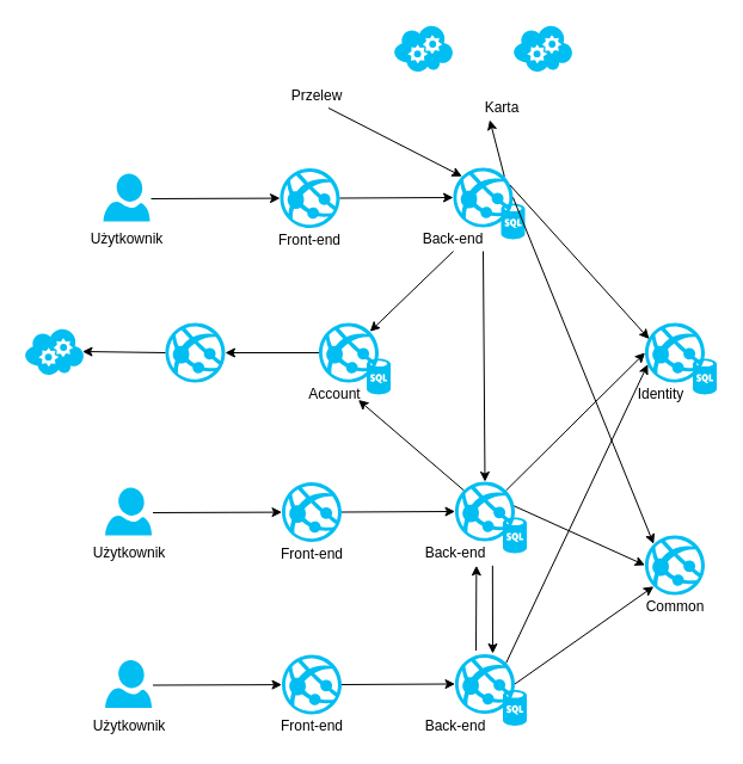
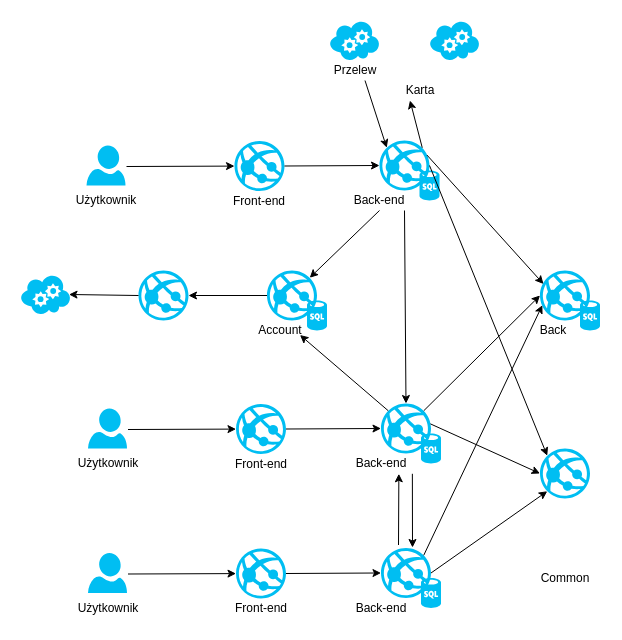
  <mxCell id="0" />
  <mxCell id="1" parent="0" />
  <mxCell id="2" value="" style="verticalLabelPosition=bottom;html=1;verticalAlign=top;align=center;strokeColor=none;fillColor=#00BEF2;shape=mxgraph.azure.azure_website;" parent="1" vertex="1"><mxGeometry x="379" y="140" width="50" height="50" as="geometry" /></mxCell>
  <mxCell id="3" value="" style="verticalLabelPosition=bottom;html=1;verticalAlign=top;align=center;strokeColor=none;fillColor=#00BEF2;shape=mxgraph.azure.azure_website;" parent="1" vertex="1"><mxGeometry x="539.5" y="270" width="50" height="50" as="geometry" /></mxCell>
  <mxCell id="4" value="" style="verticalLabelPosition=bottom;html=1;verticalAlign=top;align=center;strokeColor=none;fillColor=#00BEF2;shape=mxgraph.azure.sql_database;gradientColor=none;shadow=0;backgroundOutline=0;connectable=1;fillOpacity=100;strokeOpacity=100;overflow=visible;labelBackgroundColor=none;gradientDirection=north;dashed=1;dashPattern=1 4;perimeterSpacing=8;" parent="1" vertex="1"><mxGeometry x="419" y="170" width="20" height="30" as="geometry" /></mxCell>
  <mxCell id="5" value="" style="endArrow=classic;html=1;" parent="1" target="8" edge="1"><mxGeometry width="50" height="50" relative="1" as="geometry"><mxPoint x="126" y="166" as="sourcePoint" /><mxPoint x="226" y="165" as="targetPoint" /></mxGeometry></mxCell>
  <mxCell id="6" value="" style="endArrow=classic;html=1;exitX=0.949;exitY=0.291;exitDx=0;exitDy=0;exitPerimeter=0;entryX=0.07;entryY=0.27;entryDx=0;entryDy=0;entryPerimeter=0;" parent="1" source="2" target="3" edge="1"><mxGeometry width="50" height="50" relative="1" as="geometry"><mxPoint x="446" y="165" as="sourcePoint" /><mxPoint x="541" y="212" as="targetPoint" /></mxGeometry></mxCell>
  <mxCell id="7" value="&lt;div&gt;Użytkownik&lt;/div&gt;" style="text;html=1;strokeColor=none;fillColor=none;align=center;verticalAlign=middle;whiteSpace=wrap;rounded=0;" parent="1" vertex="1"><mxGeometry x="86" y="190" width="40" height="20" as="geometry" /></mxCell>
  <mxCell id="8" value="" style="verticalLabelPosition=bottom;html=1;verticalAlign=top;align=center;strokeColor=none;fillColor=#00BEF2;shape=mxgraph.azure.azure_website;" parent="1" vertex="1"><mxGeometry x="234" y="140.5" width="50" height="50" as="geometry" /></mxCell>
  <mxCell id="9" value="" style="endArrow=classic;html=1;exitX=1;exitY=0.5;exitDx=0;exitDy=0;exitPerimeter=0;entryX=0;entryY=0.5;entryDx=0;entryDy=0;entryPerimeter=0;" parent="1" source="8" target="2" edge="1"><mxGeometry width="50" height="50" relative="1" as="geometry"><mxPoint x="146" y="176" as="sourcePoint" /><mxPoint x="256" y="175.593" as="targetPoint" /></mxGeometry></mxCell>
  <mxCell id="10" value="Front-end" style="text;html=1;strokeColor=none;fillColor=none;align=center;verticalAlign=middle;whiteSpace=wrap;rounded=0;" parent="1" vertex="1"><mxGeometry x="229" y="190.5" width="60" height="20" as="geometry" /></mxCell>
  <mxCell id="11" value="Back-end" style="text;html=1;strokeColor=none;fillColor=none;align=center;verticalAlign=middle;whiteSpace=wrap;rounded=0;" parent="1" vertex="1"><mxGeometry x="329" y="190" width="100" height="20" as="geometry" /></mxCell>
- <mxCell id="12" value="Identity" style="text;html=1;strokeColor=none;fillColor=none;align=center;verticalAlign=middle;whiteSpace=wrap;rounded=0;" parent="1" vertex="1"><mxGeometry x="532.5" y="319.5" width="40" height="20" as="geometry" /></mxCell>
+ <mxCell id="12" value="Back" style="text;html=1;strokeColor=none;fillColor=none;align=center;verticalAlign=middle;whiteSpace=wrap;rounded=0;" parent="1" vertex="1"><mxGeometry x="532.5" y="319.5" width="40" height="20" as="geometry" /></mxCell>
  <mxCell id="13" value="" style="verticalLabelPosition=bottom;html=1;verticalAlign=top;align=center;strokeColor=none;fillColor=#00BEF2;shape=mxgraph.azure.user;" parent="1" vertex="1"><mxGeometry x="86" y="145" width="39" height="40" as="geometry" /></mxCell>
  <mxCell id="14" value="" style="verticalLabelPosition=bottom;html=1;verticalAlign=top;align=center;strokeColor=none;fillColor=#00BEF2;shape=mxgraph.azure.cloud_service;" parent="1" vertex="1"><mxGeometry x="429" y="20" width="50" height="40" as="geometry" /></mxCell>
  <mxCell id="15" value="" style="verticalLabelPosition=bottom;html=1;verticalAlign=top;align=center;strokeColor=none;fillColor=#00BEF2;shape=mxgraph.azure.cloud_service;" parent="1" vertex="1"><mxGeometry x="329" y="20" width="50" height="40" as="geometry" /></mxCell>
- <mxCell id="16" value="&lt;div&gt;Przelew&lt;/div&gt;" style="text;html=1;strokeColor=none;fillColor=none;align=center;verticalAlign=middle;whiteSpace=wrap;rounded=0;" parent="1" vertex="1"><mxGeometry x="244.5" y="70" width="40" height="20" as="geometry" /></mxCell>
+ <mxCell id="16" value="&lt;div&gt;Przelew&lt;/div&gt;" style="text;html=1;strokeColor=none;fillColor=none;align=center;verticalAlign=middle;whiteSpace=wrap;rounded=0;" parent="1" vertex="1"><mxGeometry x="334.5" y="60" width="40" height="20" as="geometry" /></mxCell>
  <mxCell id="17" value="&lt;div&gt;Karta&lt;/div&gt;" style="text;html=1;strokeColor=none;fillColor=none;align=center;verticalAlign=middle;whiteSpace=wrap;rounded=0;" parent="1" vertex="1"><mxGeometry x="399.5" y="80" width="40" height="20" as="geometry" /></mxCell>
  <mxCell id="18" value="" style="endArrow=classic;html=1;entryX=0.25;entryY=1;entryDx=0;entryDy=0;exitX=0.855;exitY=0.145;exitDx=0;exitDy=0;exitPerimeter=0;" parent="1" source="2" target="17" edge="1"><mxGeometry width="50" height="50" relative="1" as="geometry"><mxPoint x="416" y="135" as="sourcePoint" /><mxPoint x="459.5" y="85" as="targetPoint" /></mxGeometry></mxCell>
  <mxCell id="19" value="" style="endArrow=classic;html=1;entryX=0.145;entryY=0.145;entryDx=0;entryDy=0;exitX=0.75;exitY=1;exitDx=0;exitDy=0;entryPerimeter=0;" parent="1" source="16" target="2" edge="1"><mxGeometry width="50" height="50" relative="1" as="geometry"><mxPoint x="396" y="80" as="sourcePoint" /><mxPoint x="386" y="140" as="targetPoint" /></mxGeometry></mxCell>
  <mxCell id="20" value="" style="verticalLabelPosition=bottom;html=1;verticalAlign=top;align=center;strokeColor=none;fillColor=#00BEF2;shape=mxgraph.azure.sql_database;shadow=0;dashed=1;dashPattern=1 4;labelBackgroundColor=none;" parent="1" vertex="1"><mxGeometry x="579.5" y="300" width="20" height="30" as="geometry" /></mxCell>
  <mxCell id="21" value="" style="verticalLabelPosition=bottom;html=1;verticalAlign=top;align=center;strokeColor=none;fillColor=#00BEF2;shape=mxgraph.azure.azure_website;" parent="1" vertex="1"><mxGeometry x="380.5" y="403" width="50" height="50" as="geometry" /></mxCell>
  <mxCell id="22" value="" style="verticalLabelPosition=bottom;html=1;verticalAlign=top;align=center;strokeColor=none;fillColor=#00BEF2;shape=mxgraph.azure.sql_database;gradientColor=none;shadow=0;backgroundOutline=0;connectable=1;fillOpacity=100;strokeOpacity=100;overflow=visible;labelBackgroundColor=none;gradientDirection=north;dashed=1;dashPattern=1 4;perimeterSpacing=8;" parent="1" vertex="1"><mxGeometry x="420.5" y="433" width="20" height="30" as="geometry" /></mxCell>
  <mxCell id="23" value="" style="endArrow=classic;html=1;" parent="1" target="25" edge="1"><mxGeometry width="50" height="50" relative="1" as="geometry"><mxPoint x="127.5" y="429" as="sourcePoint" /><mxPoint x="227.5" y="428" as="targetPoint" /></mxGeometry></mxCell>
  <mxCell id="24" value="&lt;div&gt;Użytkownik&lt;/div&gt;" style="text;html=1;strokeColor=none;fillColor=none;align=center;verticalAlign=middle;whiteSpace=wrap;rounded=0;" parent="1" vertex="1"><mxGeometry x="87.5" y="453" width="40" height="20" as="geometry" /></mxCell>
  <mxCell id="25" value="" style="verticalLabelPosition=bottom;html=1;verticalAlign=top;align=center;strokeColor=none;fillColor=#00BEF2;shape=mxgraph.azure.azure_website;" parent="1" vertex="1"><mxGeometry x="235.5" y="403.5" width="50" height="50" as="geometry" /></mxCell>
  <mxCell id="26" value="" style="endArrow=classic;html=1;exitX=1;exitY=0.5;exitDx=0;exitDy=0;exitPerimeter=0;entryX=0;entryY=0.5;entryDx=0;entryDy=0;entryPerimeter=0;" parent="1" source="25" target="21" edge="1"><mxGeometry width="50" height="50" relative="1" as="geometry"><mxPoint x="147.5" y="439" as="sourcePoint" /><mxPoint x="257.5" y="438.593" as="targetPoint" /></mxGeometry></mxCell>
  <mxCell id="27" value="Front-end" style="text;html=1;strokeColor=none;fillColor=none;align=center;verticalAlign=middle;whiteSpace=wrap;rounded=0;" parent="1" vertex="1"><mxGeometry x="230.5" y="453.5" width="60" height="20" as="geometry" /></mxCell>
  <mxCell id="28" value="Back-end" style="text;html=1;strokeColor=none;fillColor=none;align=center;verticalAlign=middle;whiteSpace=wrap;rounded=0;" parent="1" vertex="1"><mxGeometry x="330.5" y="453" width="100" height="20" as="geometry" /></mxCell>
  <mxCell id="29" value="" style="verticalLabelPosition=bottom;html=1;verticalAlign=top;align=center;strokeColor=none;fillColor=#00BEF2;shape=mxgraph.azure.user;" parent="1" vertex="1"><mxGeometry x="87.5" y="408" width="39" height="40" as="geometry" /></mxCell>
  <mxCell id="30" value="" style="verticalLabelPosition=bottom;html=1;verticalAlign=top;align=center;strokeColor=none;fillColor=#00BEF2;shape=mxgraph.azure.azure_website;" parent="1" vertex="1"><mxGeometry x="380.5" y="547.5" width="50" height="50" as="geometry" /></mxCell>
  <mxCell id="31" value="" style="verticalLabelPosition=bottom;html=1;verticalAlign=top;align=center;strokeColor=none;fillColor=#00BEF2;shape=mxgraph.azure.sql_database;gradientColor=none;shadow=0;backgroundOutline=0;connectable=1;fillOpacity=100;strokeOpacity=100;overflow=visible;labelBackgroundColor=none;gradientDirection=north;dashed=1;dashPattern=1 4;perimeterSpacing=8;" parent="1" vertex="1"><mxGeometry x="420.5" y="577.5" width="20" height="30" as="geometry" /></mxCell>
  <mxCell id="32" value="" style="endArrow=classic;html=1;" parent="1" target="34" edge="1"><mxGeometry width="50" height="50" relative="1" as="geometry"><mxPoint x="127.5" y="573.5" as="sourcePoint" /><mxPoint x="227.5" y="572.5" as="targetPoint" /></mxGeometry></mxCell>
  <mxCell id="33" value="&lt;div&gt;Użytkownik&lt;/div&gt;" style="text;html=1;strokeColor=none;fillColor=none;align=center;verticalAlign=middle;whiteSpace=wrap;rounded=0;" parent="1" vertex="1"><mxGeometry x="87.5" y="597.5" width="40" height="20" as="geometry" /></mxCell>
  <mxCell id="34" value="" style="verticalLabelPosition=bottom;html=1;verticalAlign=top;align=center;strokeColor=none;fillColor=#00BEF2;shape=mxgraph.azure.azure_website;" parent="1" vertex="1"><mxGeometry x="235.5" y="548" width="50" height="50" as="geometry" /></mxCell>
  <mxCell id="35" value="" style="endArrow=classic;html=1;exitX=1;exitY=0.5;exitDx=0;exitDy=0;exitPerimeter=0;entryX=0;entryY=0.5;entryDx=0;entryDy=0;entryPerimeter=0;" parent="1" source="34" target="30" edge="1"><mxGeometry width="50" height="50" relative="1" as="geometry"><mxPoint x="147.5" y="583.5" as="sourcePoint" /><mxPoint x="257.5" y="583.093" as="targetPoint" /></mxGeometry></mxCell>
  <mxCell id="36" value="Front-end" style="text;html=1;strokeColor=none;fillColor=none;align=center;verticalAlign=middle;whiteSpace=wrap;rounded=0;" parent="1" vertex="1"><mxGeometry x="230.5" y="598" width="60" height="20" as="geometry" /></mxCell>
  <mxCell id="37" value="Back-end" style="text;html=1;strokeColor=none;fillColor=none;align=center;verticalAlign=middle;whiteSpace=wrap;rounded=0;" parent="1" vertex="1"><mxGeometry x="330.5" y="597.5" width="100" height="20" as="geometry" /></mxCell>
  <mxCell id="38" value="" style="verticalLabelPosition=bottom;html=1;verticalAlign=top;align=center;strokeColor=none;fillColor=#00BEF2;shape=mxgraph.azure.user;" parent="1" vertex="1"><mxGeometry x="87.5" y="552.5" width="39" height="40" as="geometry" /></mxCell>
  <mxCell id="39" value="" style="verticalLabelPosition=bottom;html=1;verticalAlign=top;align=center;strokeColor=none;fillColor=#00BEF2;shape=mxgraph.azure.azure_website;" parent="1" vertex="1"><mxGeometry x="539.5" y="448" width="50" height="50" as="geometry" /></mxCell>
- <mxCell id="40" value="Common" style="text;html=1;strokeColor=none;fillColor=none;align=center;verticalAlign=middle;whiteSpace=wrap;rounded=0;shadow=0;dashed=1;dashPattern=1 4;labelBackgroundColor=none;" parent="1" vertex="1"><mxGeometry x="544.5" y="498" width="40" height="20" as="geometry" /></mxCell>
+ <mxCell id="40" value="Common" style="text;html=1;strokeColor=none;fillColor=none;align=center;verticalAlign=middle;whiteSpace=wrap;rounded=0;shadow=0;dashed=1;dashPattern=1 4;labelBackgroundColor=none;" parent="1" vertex="1"><mxGeometry x="544.5" y="568" width="40" height="20" as="geometry" /></mxCell>
  <mxCell id="41" value="" style="endArrow=classic;html=1;exitX=1;exitY=0.5;exitDx=0;exitDy=0;exitPerimeter=0;entryX=0.145;entryY=0.855;entryDx=0;entryDy=0;entryPerimeter=0;" parent="1" source="30" target="39" edge="1"><mxGeometry width="50" height="50" relative="1" as="geometry"><mxPoint x="76" y="647.5" as="sourcePoint" /><mxPoint x="126" y="597.5" as="targetPoint" /></mxGeometry></mxCell>
  <mxCell id="42" value="" style="endArrow=classic;html=1;exitX=0.987;exitY=0.407;exitDx=0;exitDy=0;exitPerimeter=0;entryX=0;entryY=0.5;entryDx=0;entryDy=0;entryPerimeter=0;" parent="1" source="21" target="39" edge="1"><mxGeometry width="50" height="50" relative="1" as="geometry"><mxPoint x="636" y="448" as="sourcePoint" /><mxPoint x="753.5" y="406.333" as="targetPoint" /></mxGeometry></mxCell>
  <mxCell id="43" value="" style="endArrow=classic;html=1;entryX=0.145;entryY=0.145;entryDx=0;entryDy=0;entryPerimeter=0;exitX=1;exitY=0.5;exitDx=0;exitDy=0;exitPerimeter=0;" parent="1" source="2" target="39" edge="1"><mxGeometry width="50" height="50" relative="1" as="geometry"><mxPoint x="446" y="180" as="sourcePoint" /><mxPoint x="126" y="480" as="targetPoint" /></mxGeometry></mxCell>
  <mxCell id="44" value="" style="endArrow=classic;html=1;exitX=0.855;exitY=0.145;exitDx=0;exitDy=0;exitPerimeter=0;entryX=0.047;entryY=0.693;entryDx=0;entryDy=0;entryPerimeter=0;" parent="1" source="30" target="3" edge="1"><mxGeometry width="50" height="50" relative="1" as="geometry"><mxPoint x="76" y="647.5" as="sourcePoint" /><mxPoint x="126" y="597.5" as="targetPoint" /></mxGeometry></mxCell>
  <mxCell id="45" value="" style="endArrow=classic;html=1;exitX=0.855;exitY=0.145;exitDx=0;exitDy=0;exitPerimeter=0;entryX=0;entryY=0.5;entryDx=0;entryDy=0;entryPerimeter=0;" parent="1" source="21" target="3" edge="1"><mxGeometry width="50" height="50" relative="1" as="geometry"><mxPoint x="76" y="647.5" as="sourcePoint" /><mxPoint x="126" y="597.5" as="targetPoint" /></mxGeometry></mxCell>
  <mxCell id="46" value="" style="endArrow=classic;html=1;entryX=0.5;entryY=0;entryDx=0;entryDy=0;entryPerimeter=0;exitX=0.75;exitY=1;exitDx=0;exitDy=0;" parent="1" target="21" edge="1" source="11"><mxGeometry width="50" height="50" relative="1" as="geometry"><mxPoint x="405" y="339.5" as="sourcePoint" /><mxPoint x="126" y="649.5" as="targetPoint" /></mxGeometry></mxCell>
  <mxCell id="47" value="" style="endArrow=classic;html=1;entryX=0.634;entryY=1.039;entryDx=0;entryDy=0;entryPerimeter=0;" parent="1" edge="1"><mxGeometry width="50" height="50" relative="1" as="geometry"><mxPoint x="398" y="544.5" as="sourcePoint" /><mxPoint x="398.357" y="473.286" as="targetPoint" /></mxGeometry></mxCell>
  <mxCell id="48" value="" style="endArrow=classic;html=1;entryX=0.634;entryY=1.039;entryDx=0;entryDy=0;entryPerimeter=0;" parent="1" edge="1"><mxGeometry width="50" height="50" relative="1" as="geometry"><mxPoint x="411.857" y="473.286" as="sourcePoint" /><mxPoint x="412" y="547" as="targetPoint" /></mxGeometry></mxCell>
  <mxCell id="49" value="" style="verticalLabelPosition=bottom;html=1;verticalAlign=top;align=center;strokeColor=none;fillColor=#00BEF2;shape=mxgraph.azure.azure_website;" vertex="1" parent="1"><mxGeometry x="266.5" y="270" width="50" height="50" as="geometry" /></mxCell>
  <mxCell id="50" value="Account" style="text;html=1;strokeColor=none;fillColor=none;align=center;verticalAlign=middle;whiteSpace=wrap;rounded=0;" vertex="1" parent="1"><mxGeometry x="259.5" y="319.5" width="40" height="20" as="geometry" /></mxCell>
  <mxCell id="51" value="" style="verticalLabelPosition=bottom;html=1;verticalAlign=top;align=center;strokeColor=none;fillColor=#00BEF2;shape=mxgraph.azure.sql_database;shadow=0;dashed=1;dashPattern=1 4;labelBackgroundColor=none;" vertex="1" parent="1"><mxGeometry x="306.5" y="300" width="20" height="30" as="geometry" /></mxCell>
  <mxCell id="52" value="" style="verticalLabelPosition=bottom;html=1;verticalAlign=top;align=center;strokeColor=none;fillColor=#00BEF2;shape=mxgraph.azure.azure_website;" vertex="1" parent="1"><mxGeometry x="138" y="270" width="50" height="50" as="geometry" /></mxCell>
  <mxCell id="53" value="" style="verticalLabelPosition=bottom;html=1;verticalAlign=top;align=center;strokeColor=none;fillColor=#00BEF2;shape=mxgraph.azure.cloud_service;" vertex="1" parent="1"><mxGeometry x="20" y="274" width="50" height="40" as="geometry" /></mxCell>
  <mxCell id="54" value="" style="endArrow=classic;html=1;exitX=0;exitY=0.5;exitDx=0;exitDy=0;exitPerimeter=0;entryX=1;entryY=0.5;entryDx=0;entryDy=0;entryPerimeter=0;" edge="1" parent="1" source="49" target="52"><mxGeometry width="50" height="50" relative="1" as="geometry"><mxPoint x="-150" y="415" as="sourcePoint" /><mxPoint x="-100" y="365" as="targetPoint" /></mxGeometry></mxCell>
  <mxCell id="55" value="" style="endArrow=classic;html=1;exitX=0;exitY=0.5;exitDx=0;exitDy=0;exitPerimeter=0;entryX=0.97;entryY=0.5;entryDx=0;entryDy=0;entryPerimeter=0;" edge="1" parent="1" source="52" target="53"><mxGeometry width="50" height="50" relative="1" as="geometry"><mxPoint x="-150" y="415" as="sourcePoint" /><mxPoint x="100" y="275" as="targetPoint" /></mxGeometry></mxCell>
  <mxCell id="56" value="" style="endArrow=classic;html=1;exitX=0.145;exitY=0.145;exitDx=0;exitDy=0;exitPerimeter=0;entryX=1;entryY=0.75;entryDx=0;entryDy=0;" edge="1" parent="1" source="21" target="50"><mxGeometry width="50" height="50" relative="1" as="geometry"><mxPoint x="66" y="688" as="sourcePoint" /><mxPoint x="345.667" y="322.167" as="targetPoint" /></mxGeometry></mxCell>
  <mxCell id="57" value="" style="endArrow=classic;html=1;exitX=0.5;exitY=1;exitDx=0;exitDy=0;entryX=0.855;entryY=0.145;entryDx=0;entryDy=0;entryPerimeter=0;" edge="1" parent="1" source="11" target="49"><mxGeometry width="50" height="50" relative="1" as="geometry"><mxPoint x="66" y="700" as="sourcePoint" /><mxPoint x="346" y="270" as="targetPoint" /></mxGeometry></mxCell>
